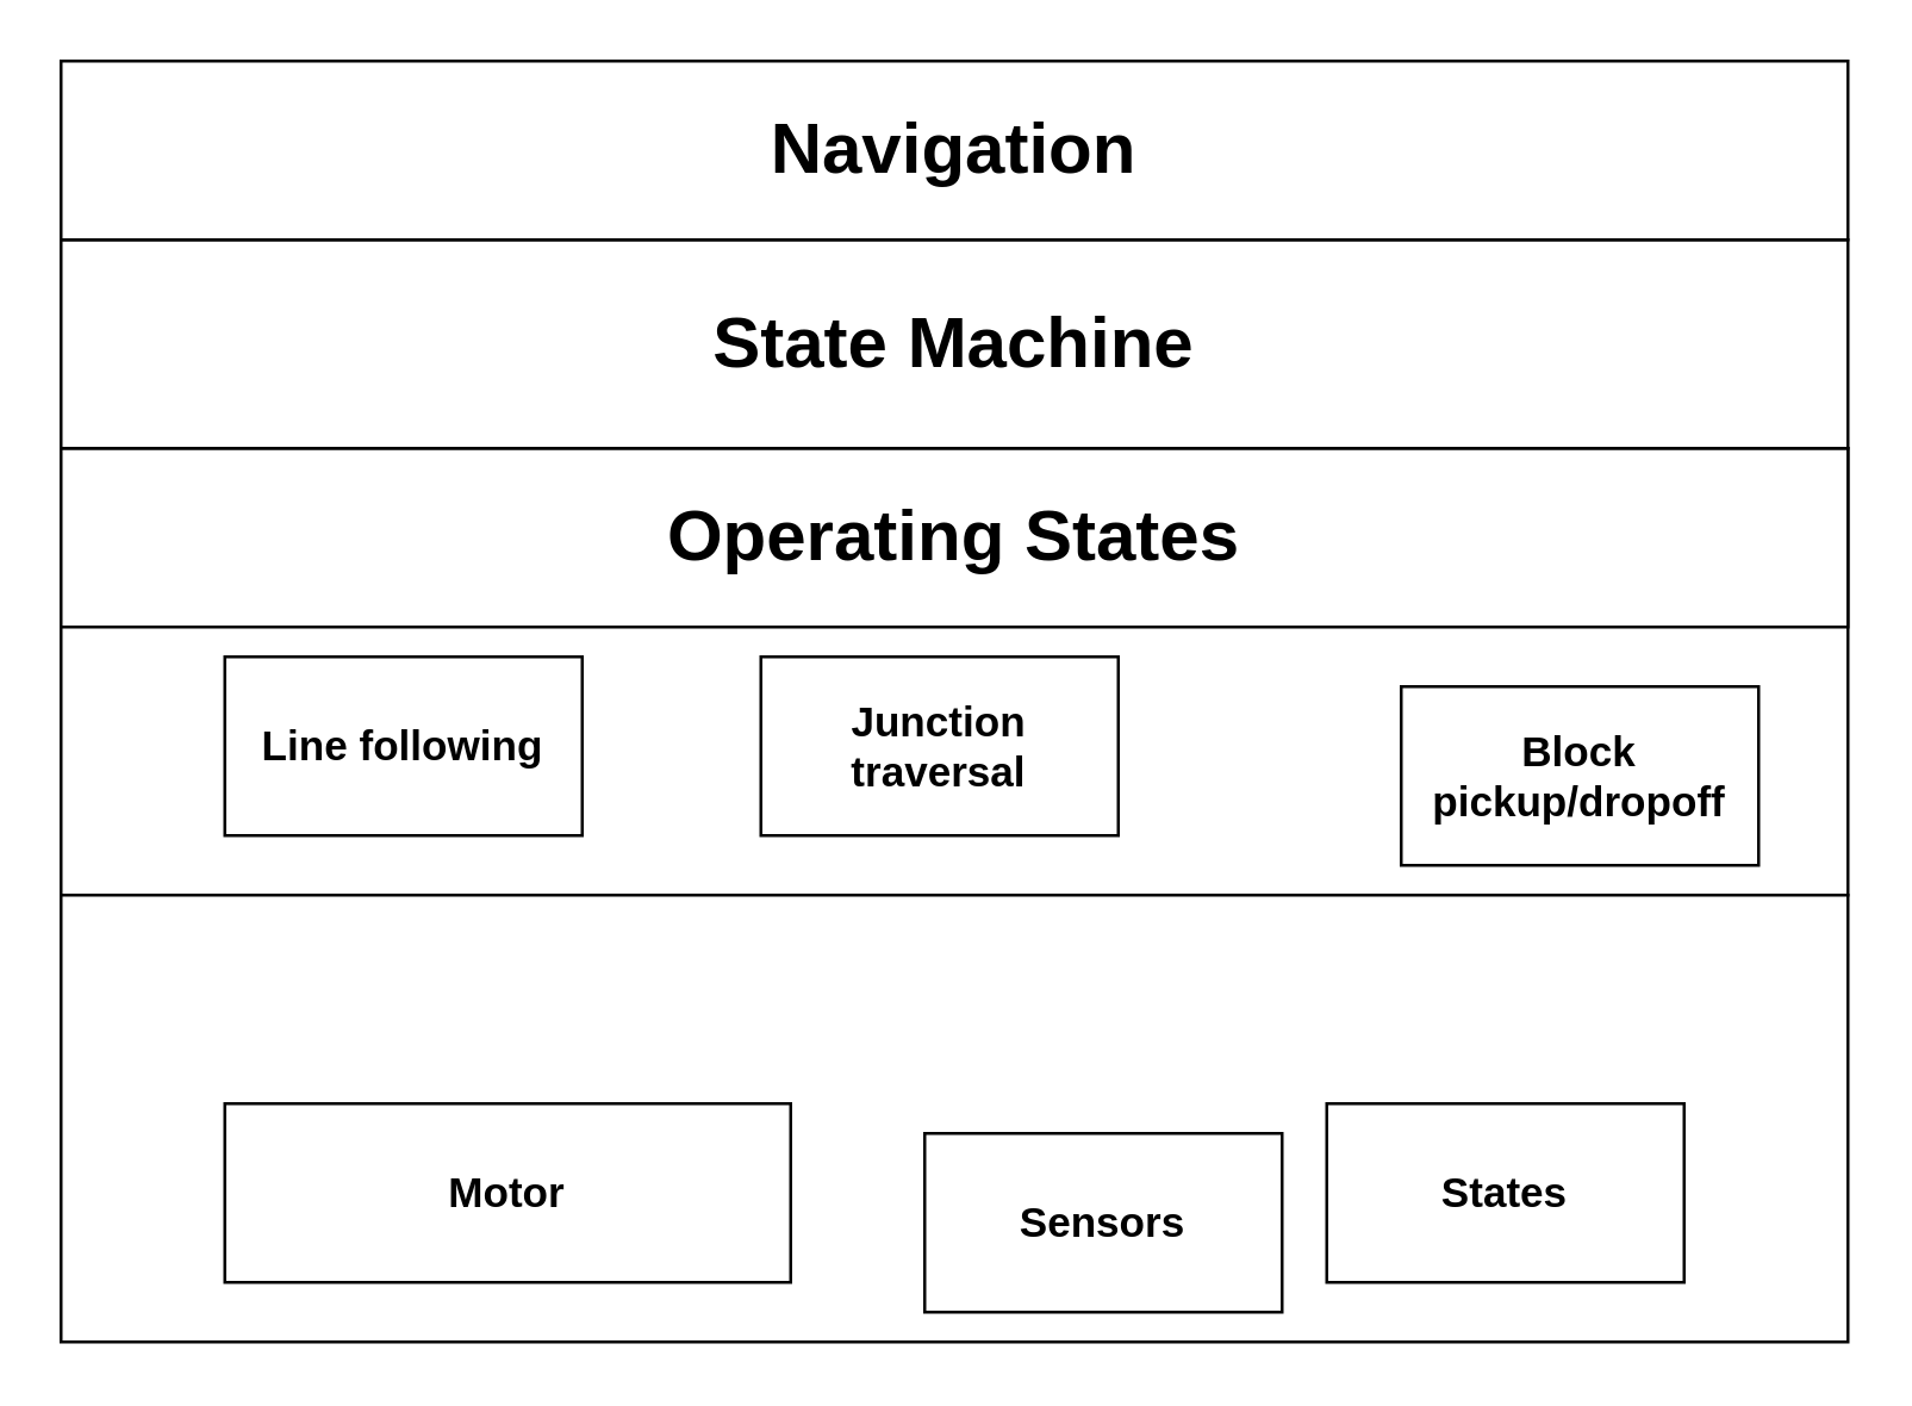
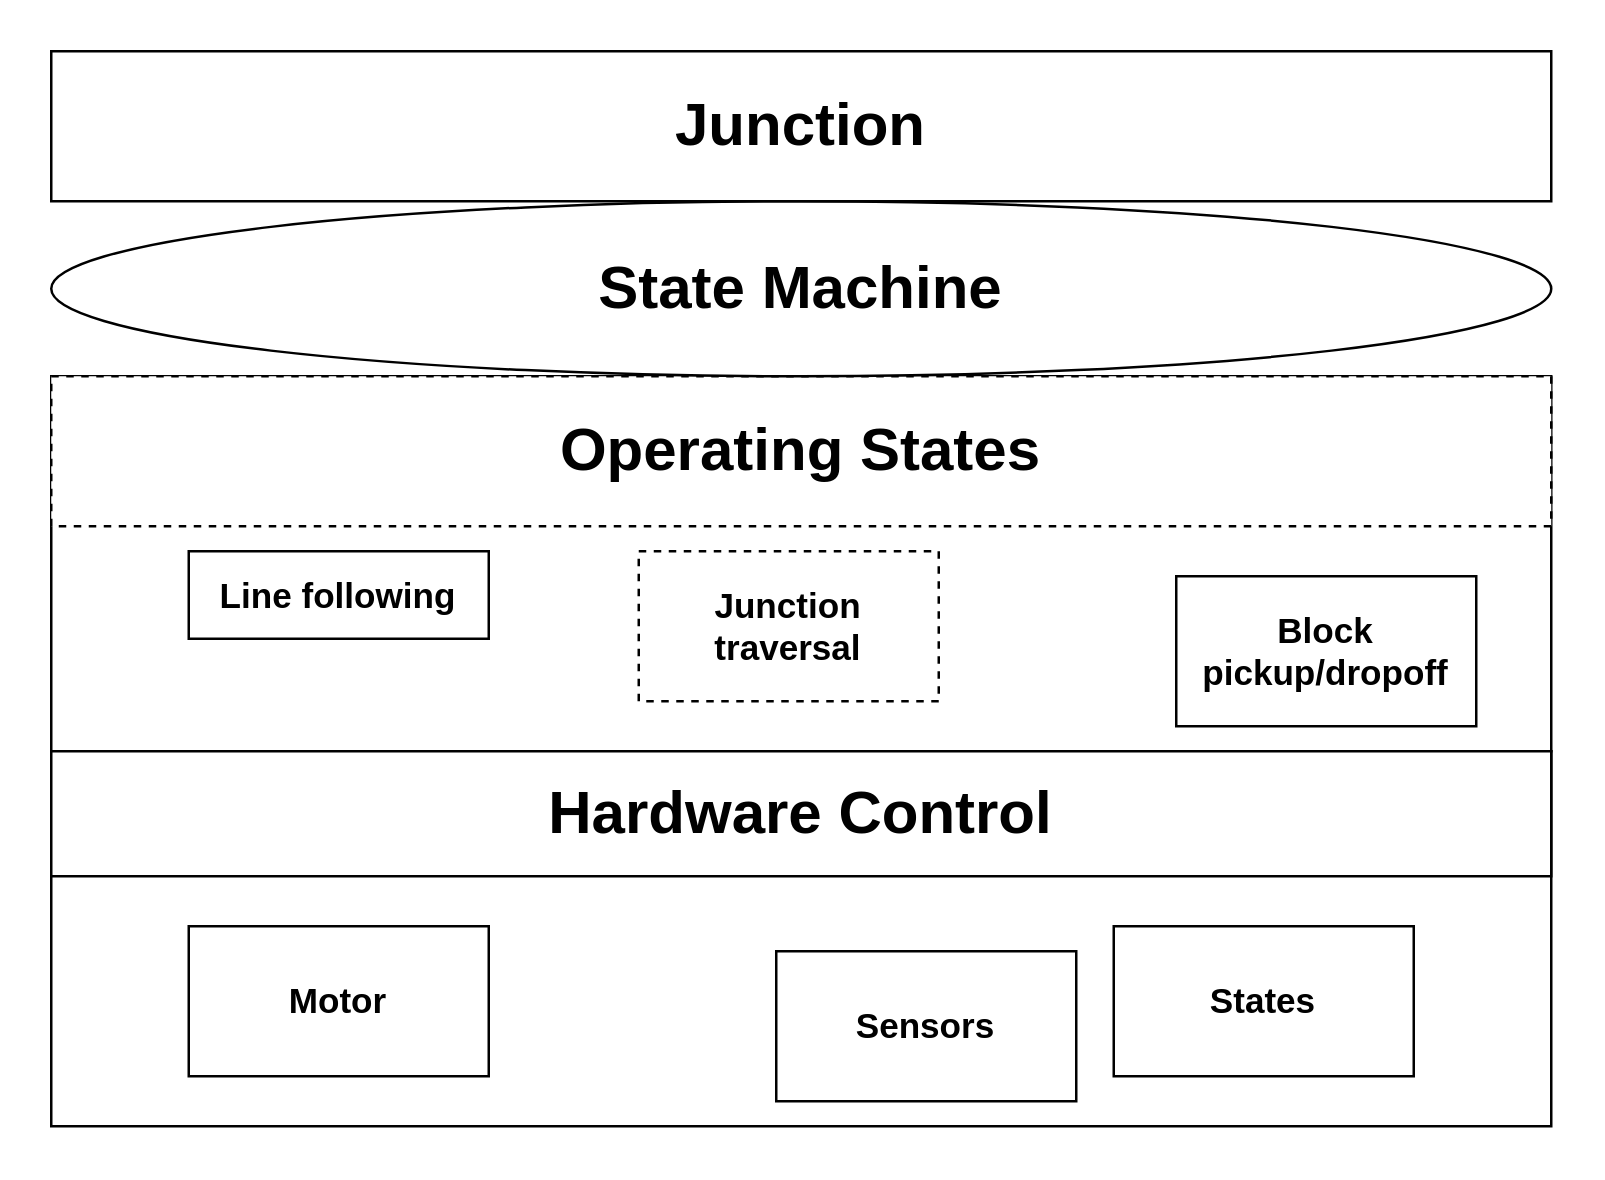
  <mxCell id="0" />
  <mxCell id="1" parent="0" />
  <mxCell id="2" value="" style="group" parent="1" vertex="1" connectable="0"><mxGeometry x="20" y="150" width="600" height="300" as="geometry" /></mxCell>
  <mxCell id="3" value="&lt;h1&gt;&lt;br&gt;&lt;/h1&gt;" style="rounded=0;whiteSpace=wrap;html=1;" parent="2" vertex="1"><mxGeometry width="600" height="150" as="geometry" /></mxCell>
- <mxCell id="4" value="&lt;h3&gt;Line following&lt;/h3&gt;" style="rounded=0;whiteSpace=wrap;html=1;" parent="2" vertex="1"><mxGeometry x="55" y="70" width="120" height="60" as="geometry" /></mxCell>
- <mxCell id="5" value="&lt;h3&gt;Junction traversal&lt;/h3&gt;" style="rounded=0;whiteSpace=wrap;html=1;" parent="2" vertex="1"><mxGeometry x="235" y="70" width="120" height="60" as="geometry" /></mxCell>
+ <mxCell id="4" value="&lt;h3&gt;Line following&lt;/h3&gt;" style="rounded=0;whiteSpace=wrap;html=1;" parent="2" vertex="1"><mxGeometry x="55" y="70" width="120" height="35" as="geometry" /></mxCell>
+ <mxCell id="5" value="&lt;h3&gt;Junction traversal&lt;/h3&gt;" style="rounded=0;whiteSpace=wrap;html=1;dashed=1;" parent="2" vertex="1"><mxGeometry x="235" y="70" width="120" height="60" as="geometry" /></mxCell>
  <mxCell id="6" value="&lt;h3&gt;Block pickup/dropoff&lt;/h3&gt;" style="rounded=0;whiteSpace=wrap;html=1;" parent="2" vertex="1"><mxGeometry x="450" y="80" width="120" height="60" as="geometry" /></mxCell>
- <mxCell id="7" value="&lt;h1&gt;Operating States&lt;/h1&gt;" style="rounded=0;whiteSpace=wrap;html=1;" parent="2" vertex="1"><mxGeometry width="600" height="60" as="geometry" /></mxCell>
+ <mxCell id="7" value="&lt;h1&gt;Operating States&lt;/h1&gt;" style="rounded=0;whiteSpace=wrap;html=1;dashed=1;" parent="2" vertex="1"><mxGeometry width="600" height="60" as="geometry" /></mxCell>
  <mxCell id="8" value="" style="group" parent="2" vertex="1" connectable="0"><mxGeometry y="150" width="600" height="150" as="geometry" /></mxCell>
  <mxCell id="9" value="&lt;h1&gt;&lt;br&gt;&lt;/h1&gt;" style="rounded=0;whiteSpace=wrap;html=1;align=center;" parent="8" vertex="1"><mxGeometry width="600" height="150" as="geometry" /></mxCell>
- <mxCell id="10" value="&lt;h3&gt;Motor&lt;/h3&gt;" style="rounded=0;whiteSpace=wrap;html=1;" parent="8" vertex="1"><mxGeometry x="55" y="70" width="190" height="60" as="geometry" /></mxCell>
+ <mxCell id="10" value="&lt;h3&gt;Motor&lt;/h3&gt;" style="rounded=0;whiteSpace=wrap;html=1;" parent="8" vertex="1"><mxGeometry x="55" y="70" width="120" height="60" as="geometry" /></mxCell>
  <mxCell id="11" value="&lt;h3&gt;Sensors&lt;/h3&gt;" style="rounded=0;whiteSpace=wrap;html=1;" parent="8" vertex="1"><mxGeometry x="290" y="80" width="120" height="60" as="geometry" /></mxCell>
  <mxCell id="12" value="&lt;h3&gt;States&lt;/h3&gt;" style="rounded=0;whiteSpace=wrap;html=1;" parent="8" vertex="1"><mxGeometry x="425" y="70" width="120" height="60" as="geometry" /></mxCell>
- <mxCell id="14" value="&lt;h1&gt;State Machine&lt;/h1&gt;" style="rounded=0;whiteSpace=wrap;html=1;" parent="1" vertex="1"><mxGeometry x="20" y="80" width="600" height="70" as="geometry" /></mxCell>
- <mxCell id="15" value="&lt;h1&gt;Navigation&lt;/h1&gt;" style="rounded=0;whiteSpace=wrap;html=1;" parent="1" vertex="1"><mxGeometry x="20" y="20" width="600" height="60" as="geometry" /></mxCell>
+ <mxCell id="13" value="&lt;h1&gt;Hardware Control&lt;/h1&gt;" style="rounded=0;whiteSpace=wrap;html=1;" parent="8" vertex="1"><mxGeometry width="600" height="50" as="geometry" /></mxCell>
+ <mxCell id="14" value="&lt;h1&gt;State Machine&lt;/h1&gt;" style="ellipse;whiteSpace=wrap;html=1;" parent="1" vertex="1"><mxGeometry x="20" y="80" width="600" height="70" as="geometry" /></mxCell>
+ <mxCell id="15" value="&lt;h1&gt;Junction&lt;/h1&gt;" style="rounded=0;whiteSpace=wrap;html=1;" parent="1" vertex="1"><mxGeometry x="20" y="20" width="600" height="60" as="geometry" /></mxCell>
